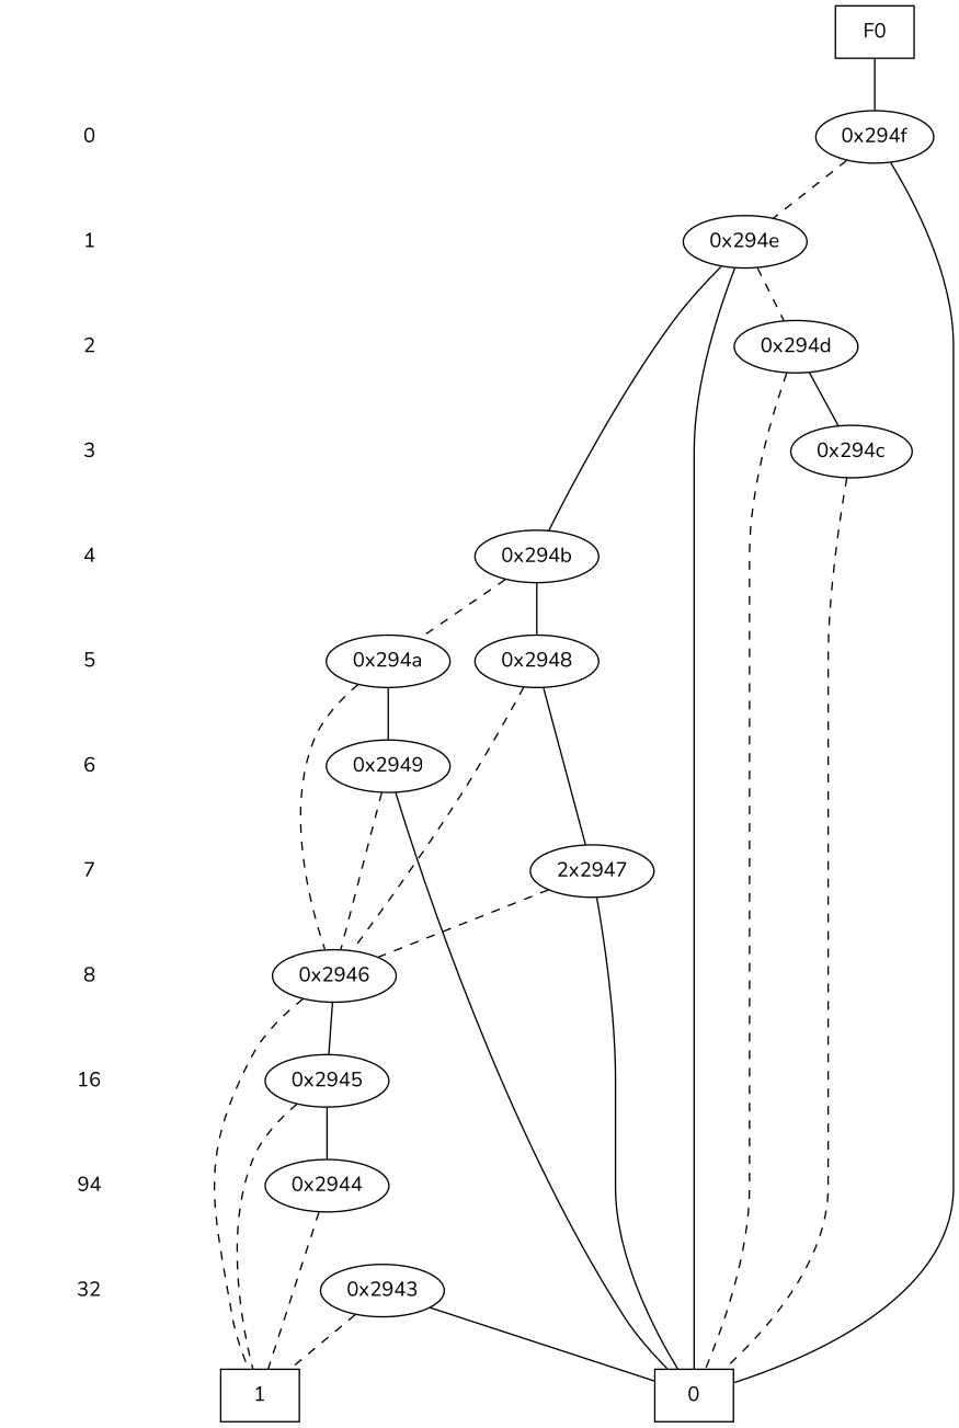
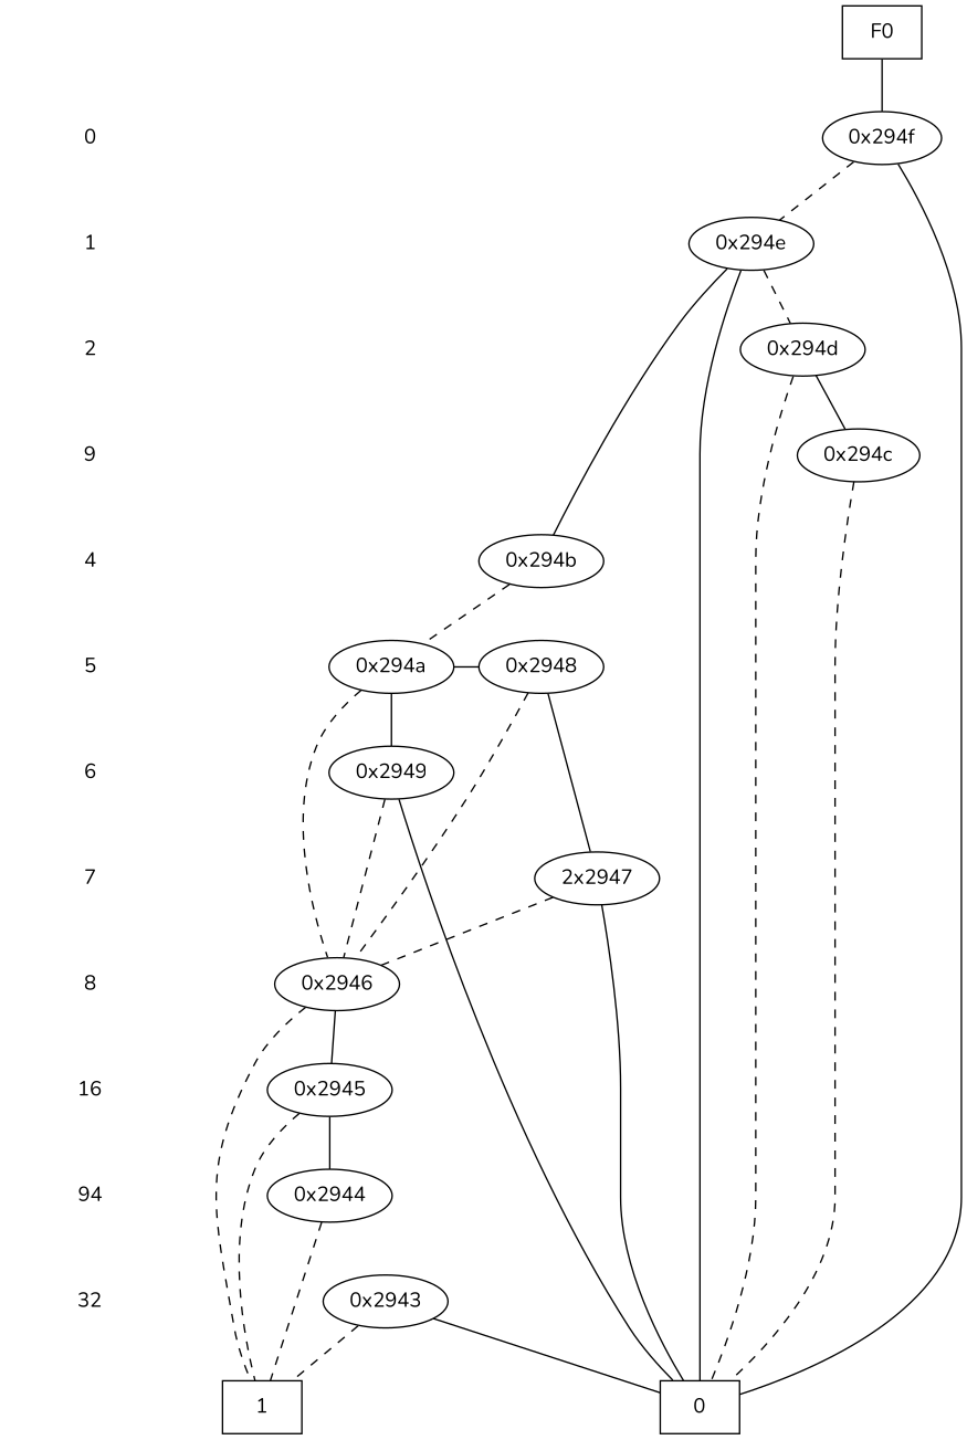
  digraph {
    fontname=Nunito
    node [fontname=Nunito]
    edge [dir=none fontname=Nunito style=dashed]
    "CONST NODES" [shape=plaintext style=invis]
    " 0 " [shape=plaintext]
    " 1 " [shape=plaintext]
    " 2 " [shape=plaintext]
-   " 3 " [shape=plaintext]
+   " 3 " [shape=plaintext label=9]
    " 4 " [shape=plaintext]
    " 5 " [shape=plaintext]
    " 6 " [shape=plaintext]
    " 7 " [shape=plaintext]
    " 8 " [shape=plaintext]
    " 16 " [shape=plaintext]
    n12 [label=94 shape=plaintext]
    " 32 " [shape=plaintext]
    F0 [shape=box]
    "0x294f"
    "0x294e"
    "0x294d"
    "0x294c"
    "0x294b"
    "0x2948"
    "0x294a"
    "0x2949"
    n23 [label="2x2947"]
    "0x2946"
    "0x2945"
    "0x2944"
    "0x2943"
    n28 [label=0 shape=box]
    n29 [label=1 shape=box]
    subgraph sub_1 {
      "CONST NODES"
      " 0 "
      " 1 "
      " 2 "
      " 3 "
      " 4 "
      " 5 "
      " 6 "
      " 7 "
      " 8 "
      " 16 "
      n12
      " 32 "
    }
    subgraph sub_2 {
      rank=same
      F0
    }
    subgraph sub_3 {
      rank=same
      " 0 "
      "0x294f"
    }
    subgraph sub_4 {
      rank=same
      " 1 "
      "0x294e"
    }
    subgraph sub_5 {
      rank=same
      " 2 "
      "0x294d"
    }
    subgraph sub_6 {
      rank=same
      " 3 "
      "0x294c"
    }
    subgraph sub_7 {
      rank=same
      " 4 "
      "0x294b"
    }
    subgraph sub_8 {
      rank=same
      " 5 "
      "0x2948"
      "0x294a"
    }
    subgraph sub_9 {
      rank=same
      " 6 "
      "0x2949"
    }
    subgraph sub_10 {
      rank=same
      " 7 "
      n23
    }
    subgraph sub_11 {
      rank=same
      " 8 "
      "0x2946"
    }
    subgraph sub_12 {
      rank=same
      " 16 "
      "0x2945"
    }
    subgraph sub_13 {
      rank=same
      n12
      "0x2944"
    }
    subgraph sub_14 {
      rank=same
      " 32 "
      "0x2943"
    }
    subgraph sub_15 {
      rank=same
      "CONST NODES"
      subgraph sub_16 {
        rank=same
        n28
        n29
      }
    }
    " 0 " -> " 1 " [style=invis]
    " 1 " -> " 2 " [style=invis]
    " 2 " -> " 3 " [style=invis]
    " 3 " -> " 4 " [style=invis]
    " 4 " -> " 5 " [style=invis]
    " 5 " -> " 6 " [style=invis]
    " 6 " -> " 7 " [style=invis]
    " 7 " -> " 8 " [style=invis]
    " 8 " -> " 16 " [style=invis]
    " 16 " -> n12 [style=invis]
    n12 -> " 32 " [style=invis]
    " 32 " -> "CONST NODES" [style=invis]
    F0 -> "0x294f" [style=solid]
    "0x294f" -> "0x294e"
    "0x294f" -> n28 [style=""]
    "0x294e" -> "0x294d"
    "0x294e" -> "0x294b" [style=""]
    "0x294e" -> n28 [style=""]
    "0x294d" -> "0x294c" [style=""]
    "0x294d" -> n28
    "0x294c" -> n28
-   "0x294b" -> "0x2948" [style=""]
+   "0x294a" -> "0x2948" [style=""]
    "0x294b" -> "0x294a"
    "0x2948" -> n23 [style=""]
    "0x2948" -> "0x2946"
    "0x294a" -> "0x2949" [style=""]
    "0x294a" -> "0x2946"
    "0x2949" -> "0x2946"
    "0x2949" -> n28 [style=""]
    n23 -> "0x2946"
    n23 -> n28 [style=""]
    "0x2946" -> "0x2945" [style=""]
    "0x2946" -> n29
    "0x2945" -> "0x2944" [style=""]
    "0x2945" -> n29
    "0x2944" -> n29
    "0x2943" -> n28 [style=""]
    "0x2943" -> n29
  }
